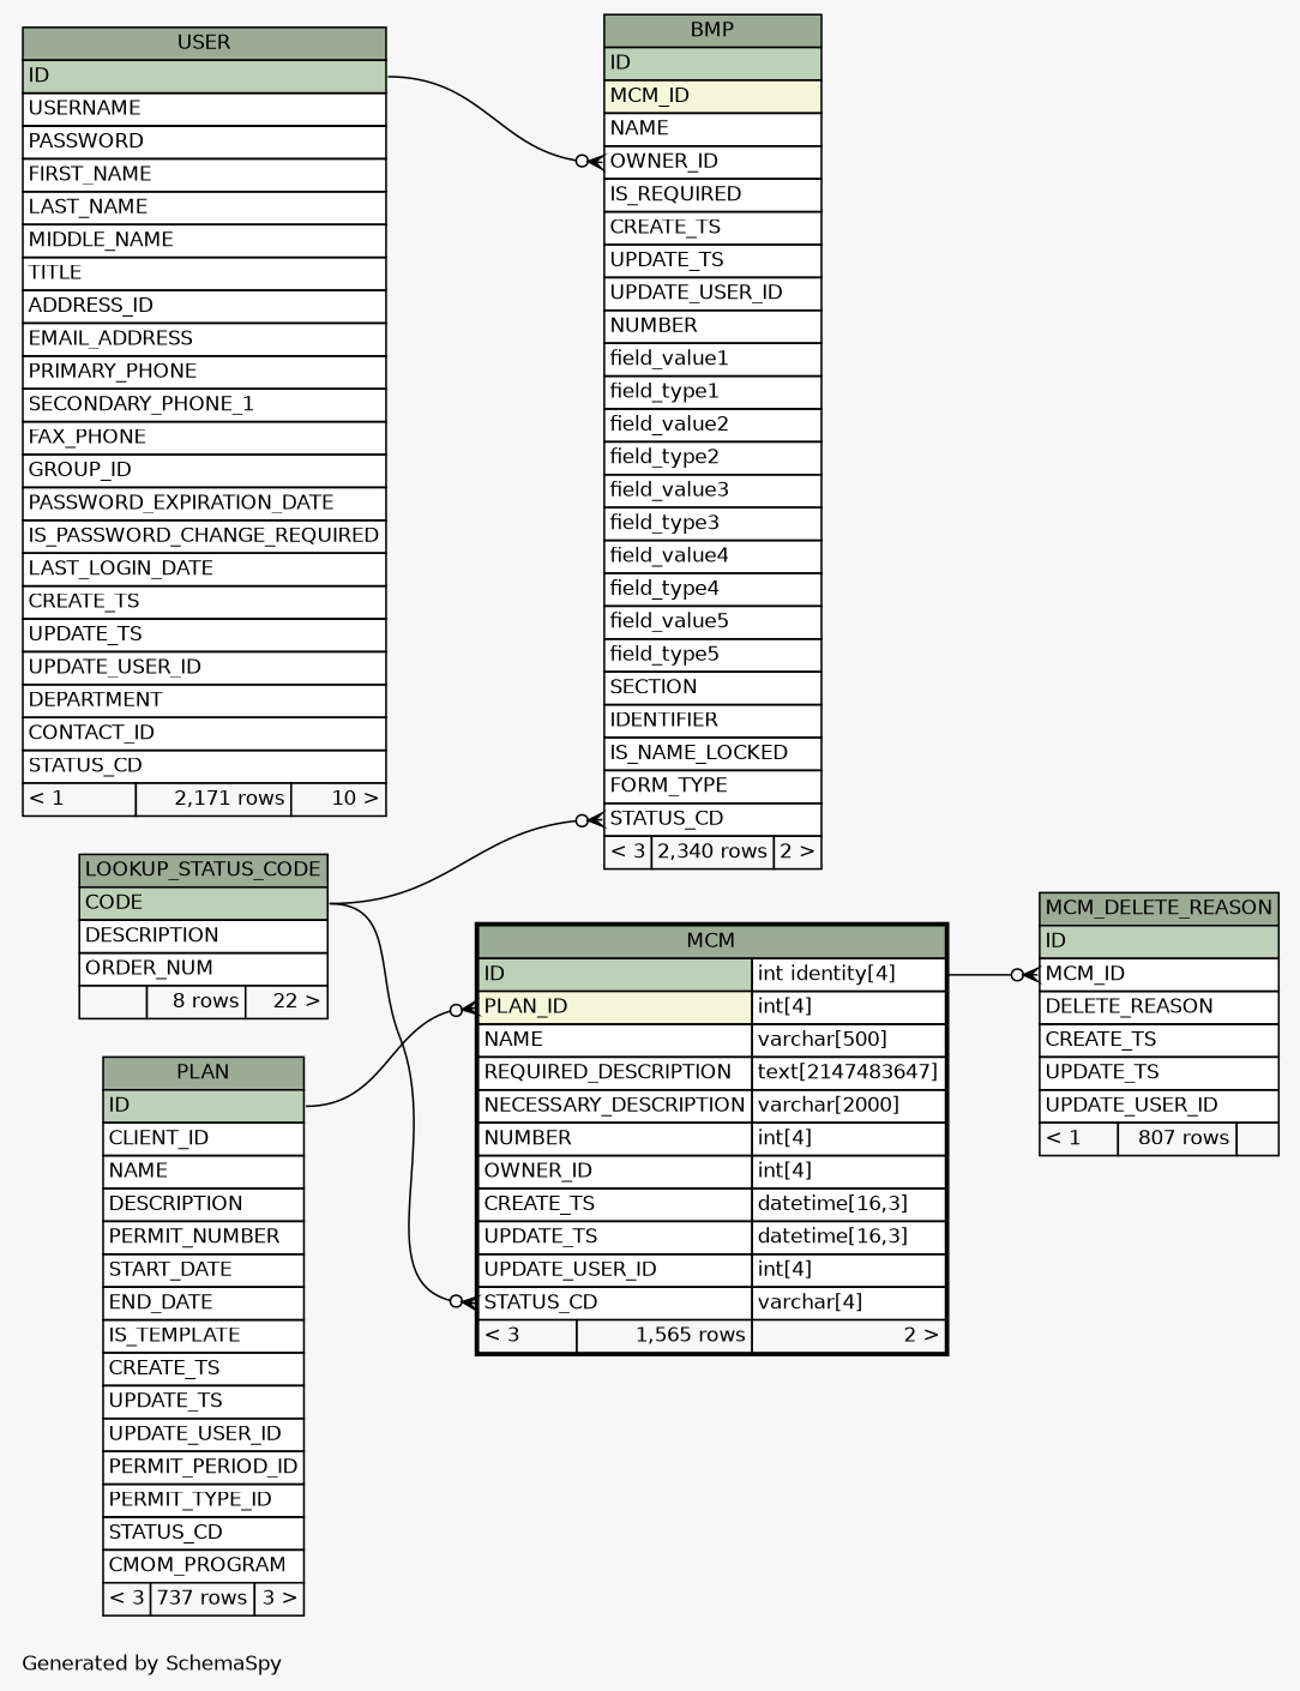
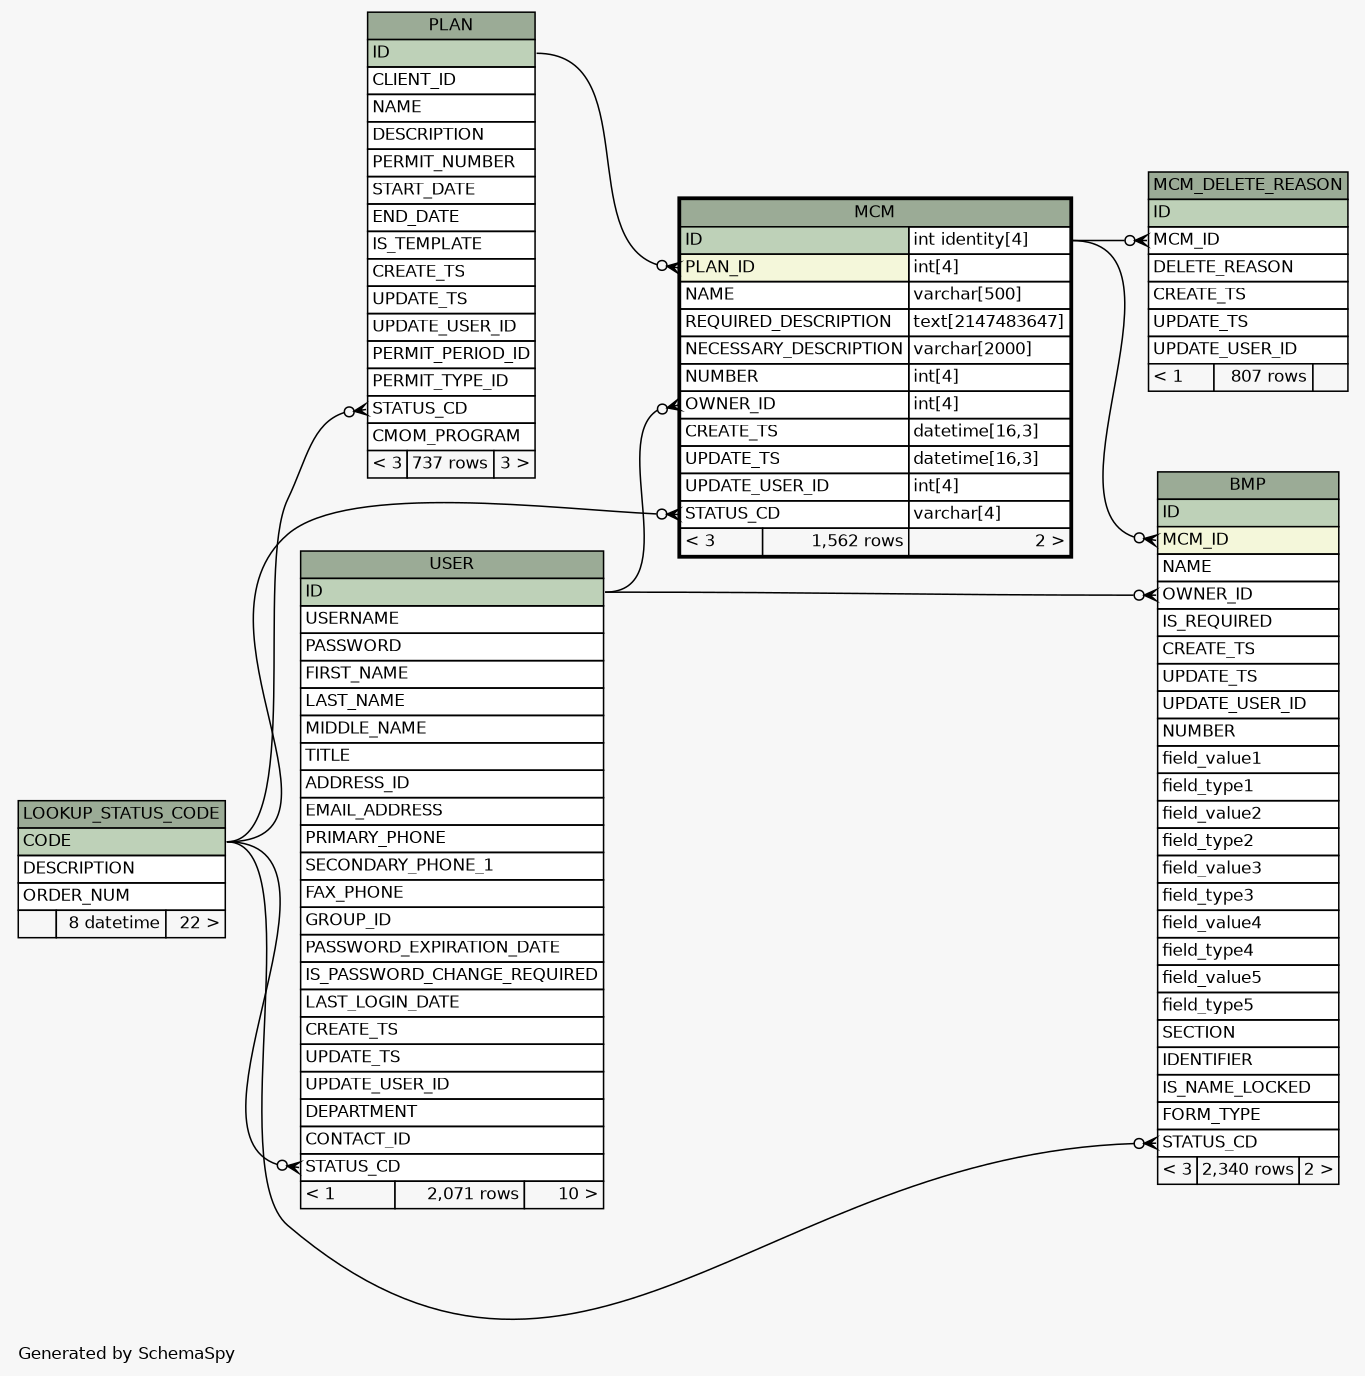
  digraph {
    bgcolor="#f7f7f7"
    fontname="DejaVu Sans"
    fontsize=11
    label="\nGenerated by SchemaSpy"
    labeljust=l
    nodesep=0.18
    rankdir=RL
    ranksep=0.46
    node [fontname="DejaVu Sans" fontsize=11 shape=plaintext]
    edge [arrowhead=none arrowsize=0.8 arrowtail=crowodot dir=back fontname="DejaVu Sans" headport="CODE:e" tailport="STATUS_CD:w"]
    n1 [label=<     <TABLE BORDER="0" CELLBORDER="1" CELLSPACING="0" BGCOLOR="#ffffff">       <TR><TD COLSPAN="3" BGCOLOR="#9bab96" ALIGN="CENTER">BMP</TD></TR>       <TR><TD PORT="ID" COLSPAN="3" BGCOLOR="#bed1b8" ALIGN="LEFT">ID</TD></TR>       <TR><TD PORT="MCM_ID" COLSPAN="3" BGCOLOR="#f4f7da" ALIGN="LEFT">MCM_ID</TD></TR>       <TR><TD PORT="NAME" COLSPAN="3" ALIGN="LEFT">NAME</TD></TR>       <TR><TD PORT="OWNER_ID" COLSPAN="3" ALIGN="LEFT">OWNER_ID</TD></TR>       <TR><TD PORT="IS_REQUIRED" COLSPAN="3" ALIGN="LEFT">IS_REQUIRED</TD></TR>       <TR><TD PORT="CREATE_TS" COLSPAN="3" ALIGN="LEFT">CREATE_TS</TD></TR>       <TR><TD PORT="UPDATE_TS" COLSPAN="3" ALIGN="LEFT">UPDATE_TS</TD></TR>       <TR><TD PORT="UPDATE_USER_ID" COLSPAN="3" ALIGN="LEFT">UPDATE_USER_ID</TD></TR>       <TR><TD PORT="NUMBER" COLSPAN="3" ALIGN="LEFT">NUMBER</TD></TR>       <TR><TD PORT="field_value1" COLSPAN="3" ALIGN="LEFT">field_value1</TD></TR>       <TR><TD PORT="field_type1" COLSPAN="3" ALIGN="LEFT">field_type1</TD></TR>       <TR><TD PORT="field_value2" COLSPAN="3" ALIGN="LEFT">field_value2</TD></TR>       <TR><TD PORT="field_type2" COLSPAN="3" ALIGN="LEFT">field_type2</TD></TR>       <TR><TD PORT="field_value3" COLSPAN="3" ALIGN="LEFT">field_value3</TD></TR>       <TR><TD PORT="field_type3" COLSPAN="3" ALIGN="LEFT">field_type3</TD></TR>       <TR><TD PORT="field_value4" COLSPAN="3" ALIGN="LEFT">field_value4</TD></TR>       <TR><TD PORT="field_type4" COLSPAN="3" ALIGN="LEFT">field_type4</TD></TR>       <TR><TD PORT="field_value5" COLSPAN="3" ALIGN="LEFT">field_value5</TD></TR>       <TR><TD PORT="field_type5" COLSPAN="3" ALIGN="LEFT">field_type5</TD></TR>       <TR><TD PORT="SECTION" COLSPAN="3" ALIGN="LEFT">SECTION</TD></TR>       <TR><TD PORT="IDENTIFIER" COLSPAN="3" ALIGN="LEFT">IDENTIFIER</TD></TR>       <TR><TD PORT="IS_NAME_LOCKED" COLSPAN="3" ALIGN="LEFT">IS_NAME_LOCKED</TD></TR>       <TR><TD PORT="FORM_TYPE" COLSPAN="3" ALIGN="LEFT">FORM_TYPE</TD></TR>       <TR><TD PORT="STATUS_CD" COLSPAN="3" ALIGN="LEFT">STATUS_CD</TD></TR>       <TR><TD ALIGN="LEFT" BGCOLOR="#f7f7f7">&lt; 3</TD><TD ALIGN="RIGHT" BGCOLOR="#f7f7f7">2,340 rows</TD><TD ALIGN="RIGHT" BGCOLOR="#f7f7f7">2 &gt;</TD></TR>     </TABLE>>]
-   n2 [label=<     <TABLE BORDER="2" CELLBORDER="1" CELLSPACING="0" BGCOLOR="#ffffff">       <TR><TD COLSPAN="3" BGCOLOR="#9bab96" ALIGN="CENTER">MCM</TD></TR>       <TR><TD PORT="ID" COLSPAN="2" BGCOLOR="#bed1b8" ALIGN="LEFT">ID</TD><TD PORT="ID.type" ALIGN="LEFT">int identity[4]</TD></TR>       <TR><TD PORT="PLAN_ID" COLSPAN="2" BGCOLOR="#f4f7da" ALIGN="LEFT">PLAN_ID</TD><TD PORT="PLAN_ID.type" ALIGN="LEFT">int[4]</TD></TR>       <TR><TD PORT="NAME" COLSPAN="2" ALIGN="LEFT">NAME</TD><TD PORT="NAME.type" ALIGN="LEFT">varchar[500]</TD></TR>       <TR><TD PORT="REQUIRED_DESCRIPTION" COLSPAN="2" ALIGN="LEFT">REQUIRED_DESCRIPTION</TD><TD PORT="REQUIRED_DESCRIPTION.type" ALIGN="LEFT">text[2147483647]</TD></TR>       <TR><TD PORT="NECESSARY_DESCRIPTION" COLSPAN="2" ALIGN="LEFT">NECESSARY_DESCRIPTION</TD><TD PORT="NECESSARY_DESCRIPTION.type" ALIGN="LEFT">varchar[2000]</TD></TR>       <TR><TD PORT="NUMBER" COLSPAN="2" ALIGN="LEFT">NUMBER</TD><TD PORT="NUMBER.type" ALIGN="LEFT">int[4]</TD></TR>       <TR><TD PORT="OWNER_ID" COLSPAN="2" ALIGN="LEFT">OWNER_ID</TD><TD PORT="OWNER_ID.type" ALIGN="LEFT">int[4]</TD></TR>       <TR><TD PORT="CREATE_TS" COLSPAN="2" ALIGN="LEFT">CREATE_TS</TD><TD PORT="CREATE_TS.type" ALIGN="LEFT">datetime[16,3]</TD></TR>       <TR><TD PORT="UPDATE_TS" COLSPAN="2" ALIGN="LEFT">UPDATE_TS</TD><TD PORT="UPDATE_TS.type" ALIGN="LEFT">datetime[16,3]</TD></TR>       <TR><TD PORT="UPDATE_USER_ID" COLSPAN="2" ALIGN="LEFT">UPDATE_USER_ID</TD><TD PORT="UPDATE_USER_ID.type" ALIGN="LEFT">int[4]</TD></TR>       <TR><TD PORT="STATUS_CD" COLSPAN="2" ALIGN="LEFT">STATUS_CD</TD><TD PORT="STATUS_CD.type" ALIGN="LEFT">varchar[4]</TD></TR>       <TR><TD ALIGN="LEFT" BGCOLOR="#f7f7f7">&lt; 3</TD><TD ALIGN="RIGHT" BGCOLOR="#f7f7f7">1,565 rows</TD><TD ALIGN="RIGHT" BGCOLOR="#f7f7f7">2 &gt;</TD></TR>     </TABLE>>]
-   n3 [label=<     <TABLE BORDER="0" CELLBORDER="1" CELLSPACING="0" BGCOLOR="#ffffff">       <TR><TD COLSPAN="3" BGCOLOR="#9bab96" ALIGN="CENTER">USER</TD></TR>       <TR><TD PORT="ID" COLSPAN="3" BGCOLOR="#bed1b8" ALIGN="LEFT">ID</TD></TR>       <TR><TD PORT="USERNAME" COLSPAN="3" ALIGN="LEFT">USERNAME</TD></TR>       <TR><TD PORT="PASSWORD" COLSPAN="3" ALIGN="LEFT">PASSWORD</TD></TR>       <TR><TD PORT="FIRST_NAME" COLSPAN="3" ALIGN="LEFT">FIRST_NAME</TD></TR>       <TR><TD PORT="LAST_NAME" COLSPAN="3" ALIGN="LEFT">LAST_NAME</TD></TR>       <TR><TD PORT="MIDDLE_NAME" COLSPAN="3" ALIGN="LEFT">MIDDLE_NAME</TD></TR>       <TR><TD PORT="TITLE" COLSPAN="3" ALIGN="LEFT">TITLE</TD></TR>       <TR><TD PORT="ADDRESS_ID" COLSPAN="3" ALIGN="LEFT">ADDRESS_ID</TD></TR>       <TR><TD PORT="EMAIL_ADDRESS" COLSPAN="3" ALIGN="LEFT">EMAIL_ADDRESS</TD></TR>       <TR><TD PORT="PRIMARY_PHONE" COLSPAN="3" ALIGN="LEFT">PRIMARY_PHONE</TD></TR>       <TR><TD PORT="SECONDARY_PHONE_1" COLSPAN="3" ALIGN="LEFT">SECONDARY_PHONE_1</TD></TR>       <TR><TD PORT="FAX_PHONE" COLSPAN="3" ALIGN="LEFT">FAX_PHONE</TD></TR>       <TR><TD PORT="GROUP_ID" COLSPAN="3" ALIGN="LEFT">GROUP_ID</TD></TR>       <TR><TD PORT="PASSWORD_EXPIRATION_DATE" COLSPAN="3" ALIGN="LEFT">PASSWORD_EXPIRATION_DATE</TD></TR>       <TR><TD PORT="IS_PASSWORD_CHANGE_REQUIRED" COLSPAN="3" ALIGN="LEFT">IS_PASSWORD_CHANGE_REQUIRED</TD></TR>       <TR><TD PORT="LAST_LOGIN_DATE" COLSPAN="3" ALIGN="LEFT">LAST_LOGIN_DATE</TD></TR>       <TR><TD PORT="CREATE_TS" COLSPAN="3" ALIGN="LEFT">CREATE_TS</TD></TR>       <TR><TD PORT="UPDATE_TS" COLSPAN="3" ALIGN="LEFT">UPDATE_TS</TD></TR>       <TR><TD PORT="UPDATE_USER_ID" COLSPAN="3" ALIGN="LEFT">UPDATE_USER_ID</TD></TR>       <TR><TD PORT="DEPARTMENT" COLSPAN="3" ALIGN="LEFT">DEPARTMENT</TD></TR>       <TR><TD PORT="CONTACT_ID" COLSPAN="3" ALIGN="LEFT">CONTACT_ID</TD></TR>       <TR><TD PORT="STATUS_CD" COLSPAN="3" ALIGN="LEFT">STATUS_CD</TD></TR>       <TR><TD ALIGN="LEFT" BGCOLOR="#f7f7f7">&lt; 1</TD><TD ALIGN="RIGHT" BGCOLOR="#f7f7f7">2,171 rows</TD><TD ALIGN="RIGHT" BGCOLOR="#f7f7f7">10 &gt;</TD></TR>     </TABLE>>]
-   n4 [label=<     <TABLE BORDER="0" CELLBORDER="1" CELLSPACING="0" BGCOLOR="#ffffff">       <TR><TD COLSPAN="3" BGCOLOR="#9bab96" ALIGN="CENTER">LOOKUP_STATUS_CODE</TD></TR>       <TR><TD PORT="CODE" COLSPAN="3" BGCOLOR="#bed1b8" ALIGN="LEFT">CODE</TD></TR>       <TR><TD PORT="DESCRIPTION" COLSPAN="3" ALIGN="LEFT">DESCRIPTION</TD></TR>       <TR><TD PORT="ORDER_NUM" COLSPAN="3" ALIGN="LEFT">ORDER_NUM</TD></TR>       <TR><TD ALIGN="LEFT" BGCOLOR="#f7f7f7">  </TD><TD ALIGN="RIGHT" BGCOLOR="#f7f7f7">8 rows</TD><TD ALIGN="RIGHT" BGCOLOR="#f7f7f7">22 &gt;</TD></TR>     </TABLE>>]
+   n2 [label=<     <TABLE BORDER="2" CELLBORDER="1" CELLSPACING="0" BGCOLOR="#ffffff">       <TR><TD COLSPAN="3" BGCOLOR="#9bab96" ALIGN="CENTER">MCM</TD></TR>       <TR><TD PORT="ID" COLSPAN="2" BGCOLOR="#bed1b8" ALIGN="LEFT">ID</TD><TD PORT="ID.type" ALIGN="LEFT">int identity[4]</TD></TR>       <TR><TD PORT="PLAN_ID" COLSPAN="2" BGCOLOR="#f4f7da" ALIGN="LEFT">PLAN_ID</TD><TD PORT="PLAN_ID.type" ALIGN="LEFT">int[4]</TD></TR>       <TR><TD PORT="NAME" COLSPAN="2" ALIGN="LEFT">NAME</TD><TD PORT="NAME.type" ALIGN="LEFT">varchar[500]</TD></TR>       <TR><TD PORT="REQUIRED_DESCRIPTION" COLSPAN="2" ALIGN="LEFT">REQUIRED_DESCRIPTION</TD><TD PORT="REQUIRED_DESCRIPTION.type" ALIGN="LEFT">text[2147483647]</TD></TR>       <TR><TD PORT="NECESSARY_DESCRIPTION" COLSPAN="2" ALIGN="LEFT">NECESSARY_DESCRIPTION</TD><TD PORT="NECESSARY_DESCRIPTION.type" ALIGN="LEFT">varchar[2000]</TD></TR>       <TR><TD PORT="NUMBER" COLSPAN="2" ALIGN="LEFT">NUMBER</TD><TD PORT="NUMBER.type" ALIGN="LEFT">int[4]</TD></TR>       <TR><TD PORT="OWNER_ID" COLSPAN="2" ALIGN="LEFT">OWNER_ID</TD><TD PORT="OWNER_ID.type" ALIGN="LEFT">int[4]</TD></TR>       <TR><TD PORT="CREATE_TS" COLSPAN="2" ALIGN="LEFT">CREATE_TS</TD><TD PORT="CREATE_TS.type" ALIGN="LEFT">datetime[16,3]</TD></TR>       <TR><TD PORT="UPDATE_TS" COLSPAN="2" ALIGN="LEFT">UPDATE_TS</TD><TD PORT="UPDATE_TS.type" ALIGN="LEFT">datetime[16,3]</TD></TR>       <TR><TD PORT="UPDATE_USER_ID" COLSPAN="2" ALIGN="LEFT">UPDATE_USER_ID</TD><TD PORT="UPDATE_USER_ID.type" ALIGN="LEFT">int[4]</TD></TR>       <TR><TD PORT="STATUS_CD" COLSPAN="2" ALIGN="LEFT">STATUS_CD</TD><TD PORT="STATUS_CD.type" ALIGN="LEFT">varchar[4]</TD></TR>       <TR><TD ALIGN="LEFT" BGCOLOR="#f7f7f7">&lt; 3</TD><TD ALIGN="RIGHT" BGCOLOR="#f7f7f7">1,562 rows</TD><TD ALIGN="RIGHT" BGCOLOR="#f7f7f7">2 &gt;</TD></TR>     </TABLE>>]
+   n3 [label=<     <TABLE BORDER="0" CELLBORDER="1" CELLSPACING="0" BGCOLOR="#ffffff">       <TR><TD COLSPAN="3" BGCOLOR="#9bab96" ALIGN="CENTER">USER</TD></TR>       <TR><TD PORT="ID" COLSPAN="3" BGCOLOR="#bed1b8" ALIGN="LEFT">ID</TD></TR>       <TR><TD PORT="USERNAME" COLSPAN="3" ALIGN="LEFT">USERNAME</TD></TR>       <TR><TD PORT="PASSWORD" COLSPAN="3" ALIGN="LEFT">PASSWORD</TD></TR>       <TR><TD PORT="FIRST_NAME" COLSPAN="3" ALIGN="LEFT">FIRST_NAME</TD></TR>       <TR><TD PORT="LAST_NAME" COLSPAN="3" ALIGN="LEFT">LAST_NAME</TD></TR>       <TR><TD PORT="MIDDLE_NAME" COLSPAN="3" ALIGN="LEFT">MIDDLE_NAME</TD></TR>       <TR><TD PORT="TITLE" COLSPAN="3" ALIGN="LEFT">TITLE</TD></TR>       <TR><TD PORT="ADDRESS_ID" COLSPAN="3" ALIGN="LEFT">ADDRESS_ID</TD></TR>       <TR><TD PORT="EMAIL_ADDRESS" COLSPAN="3" ALIGN="LEFT">EMAIL_ADDRESS</TD></TR>       <TR><TD PORT="PRIMARY_PHONE" COLSPAN="3" ALIGN="LEFT">PRIMARY_PHONE</TD></TR>       <TR><TD PORT="SECONDARY_PHONE_1" COLSPAN="3" ALIGN="LEFT">SECONDARY_PHONE_1</TD></TR>       <TR><TD PORT="FAX_PHONE" COLSPAN="3" ALIGN="LEFT">FAX_PHONE</TD></TR>       <TR><TD PORT="GROUP_ID" COLSPAN="3" ALIGN="LEFT">GROUP_ID</TD></TR>       <TR><TD PORT="PASSWORD_EXPIRATION_DATE" COLSPAN="3" ALIGN="LEFT">PASSWORD_EXPIRATION_DATE</TD></TR>       <TR><TD PORT="IS_PASSWORD_CHANGE_REQUIRED" COLSPAN="3" ALIGN="LEFT">IS_PASSWORD_CHANGE_REQUIRED</TD></TR>       <TR><TD PORT="LAST_LOGIN_DATE" COLSPAN="3" ALIGN="LEFT">LAST_LOGIN_DATE</TD></TR>       <TR><TD PORT="CREATE_TS" COLSPAN="3" ALIGN="LEFT">CREATE_TS</TD></TR>       <TR><TD PORT="UPDATE_TS" COLSPAN="3" ALIGN="LEFT">UPDATE_TS</TD></TR>       <TR><TD PORT="UPDATE_USER_ID" COLSPAN="3" ALIGN="LEFT">UPDATE_USER_ID</TD></TR>       <TR><TD PORT="DEPARTMENT" COLSPAN="3" ALIGN="LEFT">DEPARTMENT</TD></TR>       <TR><TD PORT="CONTACT_ID" COLSPAN="3" ALIGN="LEFT">CONTACT_ID</TD></TR>       <TR><TD PORT="STATUS_CD" COLSPAN="3" ALIGN="LEFT">STATUS_CD</TD></TR>       <TR><TD ALIGN="LEFT" BGCOLOR="#f7f7f7">&lt; 1</TD><TD ALIGN="RIGHT" BGCOLOR="#f7f7f7">2,071 rows</TD><TD ALIGN="RIGHT" BGCOLOR="#f7f7f7">10 &gt;</TD></TR>     </TABLE>>]
+   n4 [label=<     <TABLE BORDER="0" CELLBORDER="1" CELLSPACING="0" BGCOLOR="#ffffff">       <TR><TD COLSPAN="3" BGCOLOR="#9bab96" ALIGN="CENTER">LOOKUP_STATUS_CODE</TD></TR>       <TR><TD PORT="CODE" COLSPAN="3" BGCOLOR="#bed1b8" ALIGN="LEFT">CODE</TD></TR>       <TR><TD PORT="DESCRIPTION" COLSPAN="3" ALIGN="LEFT">DESCRIPTION</TD></TR>       <TR><TD PORT="ORDER_NUM" COLSPAN="3" ALIGN="LEFT">ORDER_NUM</TD></TR>       <TR><TD ALIGN="LEFT" BGCOLOR="#f7f7f7">  </TD><TD ALIGN="RIGHT" BGCOLOR="#f7f7f7">8 datetime</TD><TD ALIGN="RIGHT" BGCOLOR="#f7f7f7">22 &gt;</TD></TR>     </TABLE>>]
    n5 [label=<     <TABLE BORDER="0" CELLBORDER="1" CELLSPACING="0" BGCOLOR="#ffffff">       <TR><TD COLSPAN="3" BGCOLOR="#9bab96" ALIGN="CENTER">PLAN</TD></TR>       <TR><TD PORT="ID" COLSPAN="3" BGCOLOR="#bed1b8" ALIGN="LEFT">ID</TD></TR>       <TR><TD PORT="CLIENT_ID" COLSPAN="3" ALIGN="LEFT">CLIENT_ID</TD></TR>       <TR><TD PORT="NAME" COLSPAN="3" ALIGN="LEFT">NAME</TD></TR>       <TR><TD PORT="DESCRIPTION" COLSPAN="3" ALIGN="LEFT">DESCRIPTION</TD></TR>       <TR><TD PORT="PERMIT_NUMBER" COLSPAN="3" ALIGN="LEFT">PERMIT_NUMBER</TD></TR>       <TR><TD PORT="START_DATE" COLSPAN="3" ALIGN="LEFT">START_DATE</TD></TR>       <TR><TD PORT="END_DATE" COLSPAN="3" ALIGN="LEFT">END_DATE</TD></TR>       <TR><TD PORT="IS_TEMPLATE" COLSPAN="3" ALIGN="LEFT">IS_TEMPLATE</TD></TR>       <TR><TD PORT="CREATE_TS" COLSPAN="3" ALIGN="LEFT">CREATE_TS</TD></TR>       <TR><TD PORT="UPDATE_TS" COLSPAN="3" ALIGN="LEFT">UPDATE_TS</TD></TR>       <TR><TD PORT="UPDATE_USER_ID" COLSPAN="3" ALIGN="LEFT">UPDATE_USER_ID</TD></TR>       <TR><TD PORT="PERMIT_PERIOD_ID" COLSPAN="3" ALIGN="LEFT">PERMIT_PERIOD_ID</TD></TR>       <TR><TD PORT="PERMIT_TYPE_ID" COLSPAN="3" ALIGN="LEFT">PERMIT_TYPE_ID</TD></TR>       <TR><TD PORT="STATUS_CD" COLSPAN="3" ALIGN="LEFT">STATUS_CD</TD></TR>       <TR><TD PORT="CMOM_PROGRAM" COLSPAN="3" ALIGN="LEFT">CMOM_PROGRAM</TD></TR>       <TR><TD ALIGN="LEFT" BGCOLOR="#f7f7f7">&lt; 3</TD><TD ALIGN="RIGHT" BGCOLOR="#f7f7f7">737 rows</TD><TD ALIGN="RIGHT" BGCOLOR="#f7f7f7">3 &gt;</TD></TR>     </TABLE>>]
    n6 [label=<     <TABLE BORDER="0" CELLBORDER="1" CELLSPACING="0" BGCOLOR="#ffffff">       <TR><TD COLSPAN="3" BGCOLOR="#9bab96" ALIGN="CENTER">MCM_DELETE_REASON</TD></TR>       <TR><TD PORT="ID" COLSPAN="3" BGCOLOR="#bed1b8" ALIGN="LEFT">ID</TD></TR>       <TR><TD PORT="MCM_ID" COLSPAN="3" ALIGN="LEFT">MCM_ID</TD></TR>       <TR><TD PORT="DELETE_REASON" COLSPAN="3" ALIGN="LEFT">DELETE_REASON</TD></TR>       <TR><TD PORT="CREATE_TS" COLSPAN="3" ALIGN="LEFT">CREATE_TS</TD></TR>       <TR><TD PORT="UPDATE_TS" COLSPAN="3" ALIGN="LEFT">UPDATE_TS</TD></TR>       <TR><TD PORT="UPDATE_USER_ID" COLSPAN="3" ALIGN="LEFT">UPDATE_USER_ID</TD></TR>       <TR><TD ALIGN="LEFT" BGCOLOR="#f7f7f7">&lt; 1</TD><TD ALIGN="RIGHT" BGCOLOR="#f7f7f7">807 rows</TD><TD ALIGN="RIGHT" BGCOLOR="#f7f7f7">  </TD></TR>     </TABLE>>]
+   n1 -> n2 [headport="ID.type:e" tailport="MCM_ID:w"]
    n1 -> n3 [headport="ID:e" tailport="OWNER_ID:w"]
    n1 -> n4
+   n2 -> n3 [headport="ID:e" tailport="OWNER_ID:w"]
    n2 -> n4
    n2 -> n5 [headport="ID:e" tailport="PLAN_ID:w"]
+   n3 -> n4
+   n5 -> n4
    n6 -> n2 [headport="ID.type:e" tailport="MCM_ID:w"]
  }
